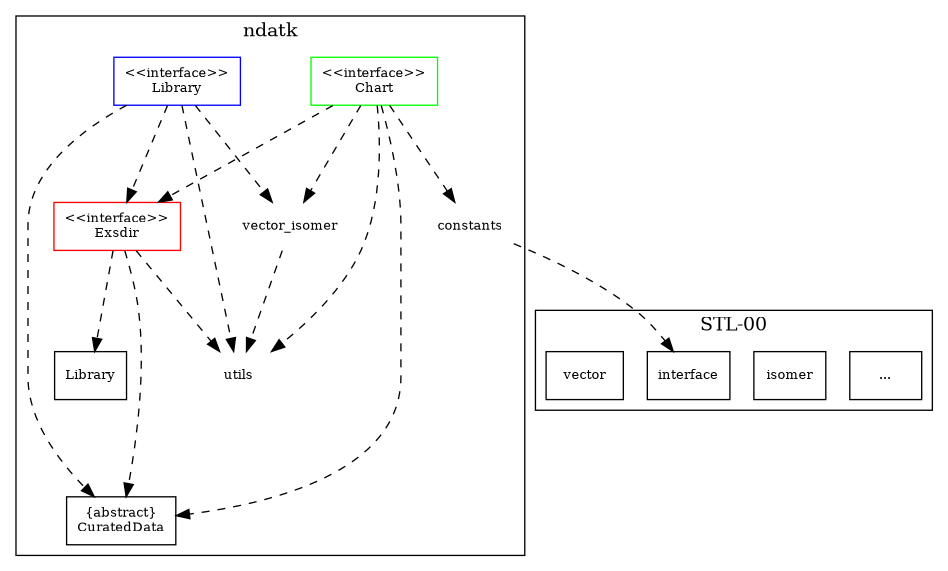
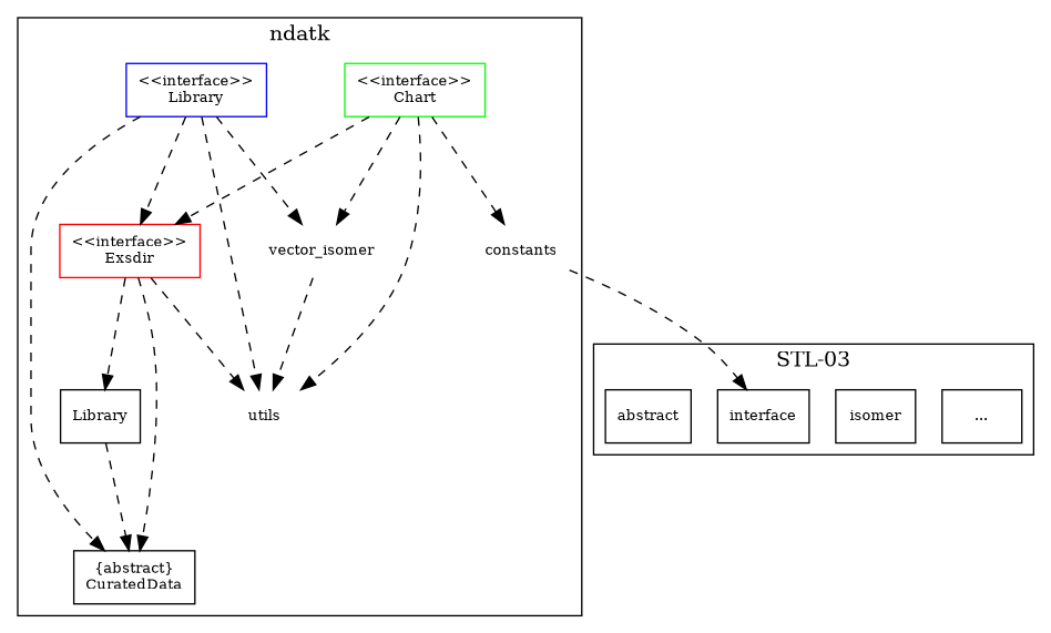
  digraph {
    compound=true
    node [fontsize=10 shape=box]
    edge [minlen=2 style=dashed]
    n1 [color=green label="\<\<interface\>\>\nChart"]
    n2 [color=red label="\<\<interface\>\>\nExsdir"]
    n3 [label="{abstract}\nCuratedData"]
    constants [shape=plaintext]
    utils [shape=plaintext]
    n6 [label=vector_isomer shape=plaintext]
    n7 [color=blue label="\<\<interface\>\>\nLibrary"]
    n8 [label=Library]
    n9 [label="..."]
    n10 [label=isomer]
    n11 [label=interface]
-   vector
+   vector [label=abstract]
    subgraph cluster_1 {
      label=ndatk
      n1
      n2
      n3
      constants
      utils
      n6
      n7
      n8
    }
    subgraph cluster_2 {
-     label="STL-00"
+     label="STL-03"
      n9
      n10
      n11
      vector
    }
    n1 -> n2
-   n1 -> n3
+   n8 -> n3
    n1 -> constants
    n1 -> utils
    n1 -> n6
    n2 -> n3
    n2 -> utils
    n2 -> n8
    constants -> n11
    n6 -> utils
    n7 -> n2
    n7 -> n3
    n7 -> utils
    n7 -> n6
  }
